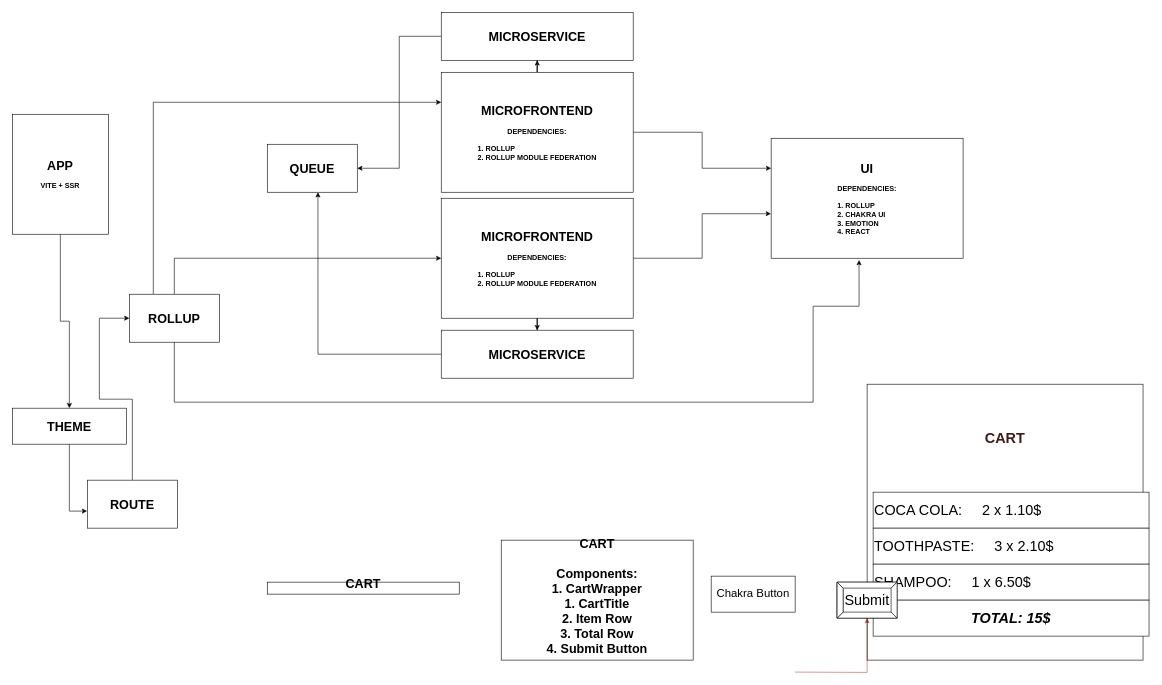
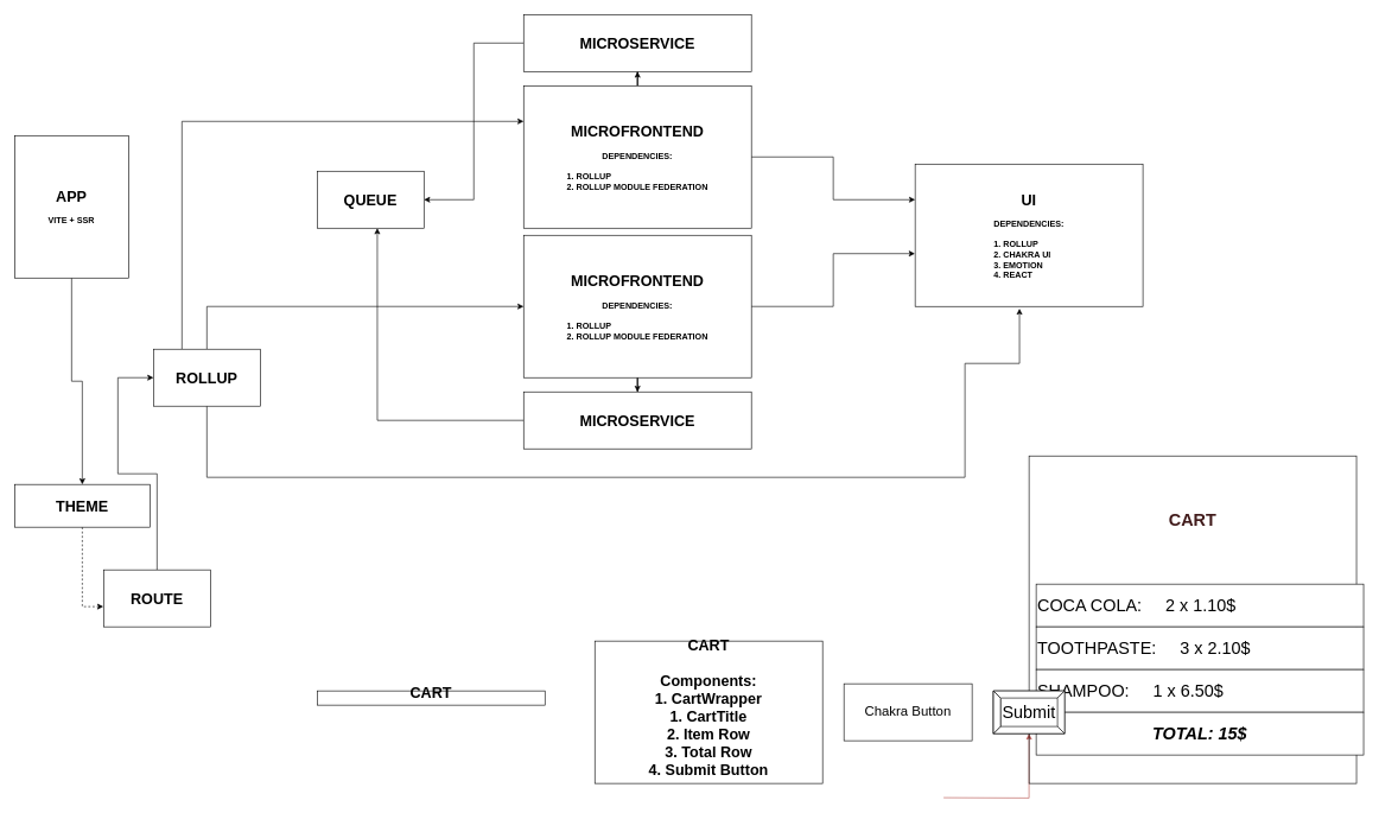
  <mxCell id="0" />
  <mxCell id="1" parent="0" />
  <mxCell id="2" style="edgeStyle=orthogonalEdgeStyle;rounded=0;orthogonalLoop=1;jettySize=auto;html=1;fontFamily=Helvetica;fontSize=19;fontColor=#000000;fillColor=#f8cecc;strokeColor=#b85450;" parent="1" target="19" edge="1"><mxGeometry relative="1" as="geometry"><mxPoint x="1325" y="1120" as="sourcePoint" /></mxGeometry></mxCell>
- <mxCell id="3" value="&lt;font style=&quot;font-size: 19px;&quot;&gt;Chakra Button&lt;/font&gt;" style="rounded=0;whiteSpace=wrap;html=1;" parent="1" vertex="1"><mxGeometry x="1185" y="960" width="140" height="60" as="geometry" /></mxCell>
+ <mxCell id="3" value="&lt;font style=&quot;font-size: 19px;&quot;&gt;Chakra Button&lt;/font&gt;" style="rounded=0;whiteSpace=wrap;html=1;" parent="1" vertex="1"><mxGeometry x="1185" y="960" width="180" height="80" as="geometry" /></mxCell>
  <mxCell id="4" style="edgeStyle=orthogonalEdgeStyle;rounded=0;orthogonalLoop=1;jettySize=auto;html=1;entryX=0;entryY=0.25;entryDx=0;entryDy=0;fontFamily=Helvetica;fontSize=19;fontColor=#411b1b;" parent="1" source="29" target="22" edge="1"><mxGeometry relative="1" as="geometry"><Array as="points"><mxPoint x="255" y="170" /></Array></mxGeometry></mxCell>
  <mxCell id="5" style="edgeStyle=orthogonalEdgeStyle;rounded=0;orthogonalLoop=1;jettySize=auto;html=1;fontFamily=Helvetica;fontSize=19;fontColor=#411b1b;exitX=0.5;exitY=0;exitDx=0;exitDy=0;" parent="1" source="29" target="10" edge="1"><mxGeometry relative="1" as="geometry"><Array as="points"><mxPoint x="290" y="430" /></Array></mxGeometry></mxCell>
  <mxCell id="6" style="edgeStyle=orthogonalEdgeStyle;rounded=0;orthogonalLoop=1;jettySize=auto;html=1;fontFamily=Helvetica;fontSize=19;fontColor=#411b1b;" parent="1" source="7" target="33" edge="1"><mxGeometry relative="1" as="geometry" /></mxCell>
  <mxCell id="7" value="&lt;b&gt;&lt;font style=&quot;font-size: 21px;&quot;&gt;APP&lt;/font&gt;&lt;br&gt;&lt;br&gt;VITE + SSR&lt;br&gt;&lt;/b&gt;" style="rounded=0;whiteSpace=wrap;html=1;" parent="1" vertex="1"><mxGeometry x="20" y="190" width="160" height="200" as="geometry" /></mxCell>
  <mxCell id="8" style="edgeStyle=orthogonalEdgeStyle;rounded=0;orthogonalLoop=1;jettySize=auto;html=1;entryX=0.5;entryY=0;entryDx=0;entryDy=0;fontFamily=Helvetica;fontSize=19;fontColor=#411b1b;" parent="1" source="10" target="26" edge="1"><mxGeometry relative="1" as="geometry" /></mxCell>
  <mxCell id="9" style="edgeStyle=orthogonalEdgeStyle;rounded=0;orthogonalLoop=1;jettySize=auto;html=1;entryX=-0.001;entryY=0.629;entryDx=0;entryDy=0;entryPerimeter=0;fontFamily=Helvetica;fontSize=19;fontColor=#411b1b;" parent="1" source="10" target="11" edge="1"><mxGeometry relative="1" as="geometry" /></mxCell>
  <mxCell id="10" value="&lt;b&gt;&lt;font style=&quot;font-size: 21px;&quot;&gt;MICROFRONTEND&lt;/font&gt;&lt;br&gt;&lt;/b&gt;&lt;br&gt;&lt;b&gt;DEPENDENCIES:&lt;br&gt;&lt;br&gt;&lt;div style=&quot;text-align: left;&quot;&gt;&lt;b style=&quot;background-color: initial;&quot;&gt;1. ROLLUP&lt;/b&gt;&lt;/div&gt;&lt;div style=&quot;text-align: left;&quot;&gt;&lt;b style=&quot;background-color: initial;&quot;&gt;2. ROLLUP MODULE&amp;nbsp;FEDERATION&lt;/b&gt;&lt;/div&gt;&lt;/b&gt;" style="rounded=0;whiteSpace=wrap;html=1;" parent="1" vertex="1"><mxGeometry x="735" y="330" width="320" height="200" as="geometry" /></mxCell>
  <mxCell id="11" value="&lt;div style=&quot;font-size: 21px;&quot;&gt;&lt;b style=&quot;background-color: initial;&quot;&gt;&lt;font style=&quot;font-size: 21px;&quot;&gt;UI&lt;/font&gt;&lt;/b&gt;&lt;/div&gt;&lt;div style=&quot;&quot;&gt;&lt;br&gt;&lt;/div&gt;&lt;b&gt;&lt;div style=&quot;&quot;&gt;&lt;b style=&quot;background-color: initial;&quot;&gt;DEPENDENCIES:&lt;/b&gt;&lt;/div&gt;&lt;div style=&quot;&quot;&gt;&lt;b style=&quot;background-color: initial;&quot;&gt;&lt;br&gt;&lt;/b&gt;&lt;/div&gt;&lt;div style=&quot;text-align: left;&quot;&gt;&lt;b style=&quot;background-color: initial;&quot;&gt;1. ROLLUP&lt;/b&gt;&lt;/div&gt;&lt;div style=&quot;text-align: left;&quot;&gt;&lt;b style=&quot;background-color: initial;&quot;&gt;2. CHAKRA UI&lt;/b&gt;&lt;/div&gt;&lt;div style=&quot;text-align: left;&quot;&gt;&lt;b style=&quot;background-color: initial;&quot;&gt;3. EMOTION&lt;/b&gt;&lt;/div&gt;&lt;div style=&quot;text-align: left;&quot;&gt;&lt;b style=&quot;background-color: initial;&quot;&gt;4. REACT&lt;/b&gt;&lt;/div&gt;&lt;/b&gt;" style="rounded=0;whiteSpace=wrap;html=1;align=center;" parent="1" vertex="1"><mxGeometry x="1285" y="230" width="320" height="200" as="geometry" /></mxCell>
  <mxCell id="12" value="&lt;div style=&quot;font-size: 21px;&quot;&gt;&lt;b&gt;CART&lt;/b&gt;&lt;/div&gt;&lt;div style=&quot;font-size: 21px;&quot;&gt;&lt;b&gt;&lt;br&gt;&lt;/b&gt;&lt;/div&gt;&lt;div style=&quot;font-size: 21px;&quot;&gt;&lt;b&gt;Components:&lt;/b&gt;&lt;/div&gt;&lt;div style=&quot;font-size: 21px;&quot;&gt;&lt;b&gt;1. CartWrapper&lt;/b&gt;&lt;/div&gt;&lt;div style=&quot;font-size: 21px;&quot;&gt;&lt;b&gt;1. CartTitle&lt;/b&gt;&lt;/div&gt;&lt;div style=&quot;font-size: 21px;&quot;&gt;&lt;b&gt;2. Item Row&lt;/b&gt;&lt;/div&gt;&lt;div style=&quot;font-size: 21px;&quot;&gt;&lt;b&gt;3. Total Row&lt;/b&gt;&lt;/div&gt;&lt;div style=&quot;font-size: 21px;&quot;&gt;&lt;b&gt;4. Submit Button&lt;/b&gt;&lt;/div&gt;&lt;span style=&quot;color: rgba(0, 0, 0, 0); font-family: monospace; font-size: 0px; text-align: start;&quot;&gt;%3CmxGraphModel%3E%3Croot%3E%3CmxCell%20id%3D%220%22%2F%3E%3CmxCell%20id%3D%221%22%20parent%3D%220%22%2F%3E%3CmxCell%20id%3D%222%22%20value%3D%22%26lt%3Bdiv%20style%3D%26quot%3Bfont-size%3A%2021px%3B%26quot%3B%26gt%3B%26lt%3Bb%20style%3D%26quot%3Bbackground-color%3A%20initial%3B%26quot%3B%26gt%3B%26lt%3Bfont%20style%3D%26quot%3Bfont-size%3A%2021px%3B%26quot%3B%26gt%3BUI%26lt%3B%2Ffont%26gt%3B%26lt%3B%2Fb%26gt%3B%26lt%3B%2Fdiv%26gt%3B%26lt%3Bdiv%20style%3D%26quot%3B%26quot%3B%26gt%3B%26lt%3Bbr%26gt%3B%26lt%3B%2Fdiv%26gt%3B%26lt%3Bb%26gt%3B%26lt%3Bdiv%20style%3D%26quot%3B%26quot%3B%26gt%3B%26lt%3Bb%20style%3D%26quot%3Bbackground-color%3A%20initial%3B%26quot%3B%26gt%3BDEPENDENCIES%3A%26lt%3B%2Fb%26gt%3B%26lt%3B%2Fdiv%26gt%3B%26lt%3Bdiv%20style%3D%26quot%3B%26quot%3B%26gt%3B%26lt%3Bb%20style%3D%26quot%3Bbackground-color%3A%20initial%3B%26quot%3B%26gt%3B%26lt%3Bbr%26gt%3B%26lt%3B%2Fb%26gt%3B%26lt%3B%2Fdiv%26gt%3B%26lt%3Bdiv%20style%3D%26quot%3Btext-align%3A%20left%3B%26quot%3B%26gt%3B%26lt%3Bb%20style%3D%26quot%3Bbackground-color%3A%20initial%3B%26quot%3B%26gt%3B1.%20ROLLUP%26lt%3B%2Fb%26gt%3B%26lt%3B%2Fdiv%26gt%3B%26lt%3Bdiv%20style%3D%26quot%3Btext-align%3A%20left%3B%26quot%3B%26gt%3B%26lt%3Bb%20style%3D%26quot%3Bbackground-color%3A%20initial%3B%26quot%3B%26gt%3B2.%20CHAKRA%20UI%26lt%3B%2Fb%26gt%3B%26lt%3B%2Fdiv%26gt%3B%26lt%3Bdiv%20style%3D%26quot%3Btext-align%3A%20left%3B%26quot%3B%26gt%3B%26lt%3Bb%20style%3D%26quot%3Bbackground-color%3A%20initial%3B%26quot%3B%26gt%3B3.%20EMOTION%26lt%3B%2Fb%26gt%3B%26lt%3B%2Fdiv%26gt%3B%26lt%3Bdiv%20style%3D%26quot%3Btext-align%3A%20left%3B%26quot%3B%26gt%3B%26lt%3Bb%20style%3D%26quot%3Bbackground-color%3A%20initial%3B%26quot%3B%26gt%3B4.%20REACT%26lt%3B%2Fb%26gt%3B%26lt%3B%2Fdiv%26gt%3B%26lt%3B%2Fb%26gt%3B%22%20style%3D%22rounded%3D0%3BwhiteSpace%3Dwrap%3Bhtml%3D1%3Balign%3Dcenter%3B%22%20vertex%3D%221%22%20parent%3D%221%22%3E%3CmxGeometry%20x%3D%22640%22%20y%3D%2280%22%20width%3D%22320%22%20height%3D%22200%22%20as%3D%22geometry%22%2F%3E%3C%2FmxCell%3E%3C%2Froot%3E%3C%2FmxGraphModel%3E&lt;/span&gt;" style="rounded=0;whiteSpace=wrap;html=1;align=center;" parent="1" vertex="1"><mxGeometry x="835" y="900" width="320" height="200" as="geometry" /></mxCell>
  <mxCell id="13" value="&lt;div style=&quot;font-size: 21px;&quot;&gt;&lt;b&gt;CART&lt;/b&gt;&lt;/div&gt;&lt;span style=&quot;color: rgba(0, 0, 0, 0); font-family: monospace; font-size: 0px; text-align: start;&quot;&gt;%3CmxGraphModel%3E%3Croot%3E%3CmxCell%20id%3D%220%22%2F%3E%3CmxCell%20id%3D%221%22%20parent%3D%220%22%2F%3E%3CmxCell%20id%3D%222%22%20value%3D%22%26lt%3Bdiv%20style%3D%26quot%3Bfont-size%3A%2021px%3B%26quot%3B%26gt%3B%26lt%3Bb%20style%3D%26quot%3Bbackground-color%3A%20initial%3B%26quot%3B%26gt%3B%26lt%3Bfont%20style%3D%26quot%3Bfont-size%3A%2021px%3B%26quot%3B%26gt%3BUI%26lt%3B%2Ffont%26gt%3B%26lt%3B%2Fb%26gt%3B%26lt%3B%2Fdiv%26gt%3B%26lt%3Bdiv%20style%3D%26quot%3B%26quot%3B%26gt%3B%26lt%3Bbr%26gt%3B%26lt%3B%2Fdiv%26gt%3B%26lt%3Bb%26gt%3B%26lt%3Bdiv%20style%3D%26quot%3B%26quot%3B%26gt%3B%26lt%3Bb%20style%3D%26quot%3Bbackground-color%3A%20initial%3B%26quot%3B%26gt%3BDEPENDENCIES%3A%26lt%3B%2Fb%26gt%3B%26lt%3B%2Fdiv%26gt%3B%26lt%3Bdiv%20style%3D%26quot%3B%26quot%3B%26gt%3B%26lt%3Bb%20style%3D%26quot%3Bbackground-color%3A%20initial%3B%26quot%3B%26gt%3B%26lt%3Bbr%26gt%3B%26lt%3B%2Fb%26gt%3B%26lt%3B%2Fdiv%26gt%3B%26lt%3Bdiv%20style%3D%26quot%3Btext-align%3A%20left%3B%26quot%3B%26gt%3B%26lt%3Bb%20style%3D%26quot%3Bbackground-color%3A%20initial%3B%26quot%3B%26gt%3B1.%20ROLLUP%26lt%3B%2Fb%26gt%3B%26lt%3B%2Fdiv%26gt%3B%26lt%3Bdiv%20style%3D%26quot%3Btext-align%3A%20left%3B%26quot%3B%26gt%3B%26lt%3Bb%20style%3D%26quot%3Bbackground-color%3A%20initial%3B%26quot%3B%26gt%3B2.%20CHAKRA%20UI%26lt%3B%2Fb%26gt%3B%26lt%3B%2Fdiv%26gt%3B%26lt%3Bdiv%20style%3D%26quot%3Btext-align%3A%20left%3B%26quot%3B%26gt%3B%26lt%3Bb%20style%3D%26quot%3Bbackground-color%3A%20initial%3B%26quot%3B%26gt%3B3.%20EMOTION%26lt%3B%2Fb%26gt%3B%26lt%3B%2Fdiv%26gt%3B%26lt%3Bdiv%20style%3D%26quot%3Btext-align%3A%20left%3B%26quot%3B%26gt%3B%26lt%3Bb%20style%3D%26quot%3Bbackground-color%3A%20initial%3B%26quot%3B%26gt%3B4.%20REACT%26lt%3B%2Fb%26gt%3B%26lt%3B%2Fdiv%26gt%3B%26lt%3B%2Fb%26gt%3B%22%20style%3D%22rounded%3D0%3BwhiteSpace%3Dwrap%3Bhtml%3D1%3Balign%3Dcenter%3B%22%20vertex%3D%221%22%20parent%3D%221%22%3E%3CmxGeometry%20x%3D%22640%22%20y%3D%2280%22%20width%3D%22320%22%20height%3D%22200%22%20as%3D%22geometry%22%2F%3E%3C%2FmxCell%3E%3C%2Froot%3E%3C%2FmxGraphModel%3E&lt;/span&gt;" style="rounded=0;whiteSpace=wrap;html=1;align=center;" parent="1" vertex="1"><mxGeometry x="445" y="970" width="320" height="20" as="geometry" /></mxCell>
  <mxCell id="14" value="&lt;p style=&quot;line-height: 120%;&quot;&gt;&lt;font color=&quot;#411b1b&quot; style=&quot;font-size: 24px;&quot;&gt;&lt;b style=&quot;&quot;&gt;CART&lt;/b&gt;&lt;/font&gt;&lt;/p&gt;&lt;p style=&quot;line-height: 120%;&quot;&gt;&lt;font color=&quot;#ffffff&quot; style=&quot;font-size: 24px;&quot;&gt;&lt;b&gt;&lt;br&gt;&lt;/b&gt;&lt;/font&gt;&lt;/p&gt;&lt;p style=&quot;line-height: 120%;&quot;&gt;&lt;font color=&quot;#ffffff&quot; style=&quot;font-size: 24px;&quot;&gt;&lt;b&gt;&lt;br&gt;&lt;/b&gt;&lt;/font&gt;&lt;/p&gt;&lt;p style=&quot;line-height: 120%;&quot;&gt;&lt;font color=&quot;#ffffff&quot; style=&quot;font-size: 24px;&quot;&gt;&lt;b&gt;&lt;br&gt;&lt;/b&gt;&lt;/font&gt;&lt;/p&gt;&lt;p style=&quot;line-height: 120%;&quot;&gt;&lt;font color=&quot;#ffffff&quot; style=&quot;font-size: 24px;&quot;&gt;&lt;b&gt;&lt;br&gt;&lt;/b&gt;&lt;/font&gt;&lt;/p&gt;&lt;p style=&quot;line-height: 120%;&quot;&gt;&lt;font color=&quot;#ffffff&quot; style=&quot;font-size: 24px;&quot;&gt;&lt;b&gt;&lt;br&gt;&lt;/b&gt;&lt;/font&gt;&lt;/p&gt;&lt;p style=&quot;line-height: 120%;&quot;&gt;&lt;font color=&quot;#ffffff&quot; style=&quot;font-size: 24px;&quot;&gt;&lt;b&gt;&lt;br&gt;&lt;/b&gt;&lt;/font&gt;&lt;/p&gt;&lt;p style=&quot;line-height: 120%;&quot;&gt;&lt;font color=&quot;#ffffff&quot; style=&quot;font-size: 24px;&quot;&gt;&lt;b&gt;&lt;br&gt;&lt;/b&gt;&lt;/font&gt;&lt;/p&gt;&lt;p style=&quot;line-height: 120%;&quot;&gt;&lt;font color=&quot;#ffffff&quot; style=&quot;font-size: 24px;&quot;&gt;&lt;b&gt;&lt;br&gt;&lt;/b&gt;&lt;/font&gt;&lt;/p&gt;&lt;p style=&quot;line-height: 120%;&quot;&gt;&lt;font color=&quot;#ffffff&quot; style=&quot;font-size: 24px;&quot;&gt;&lt;b&gt;&lt;br&gt;&lt;/b&gt;&lt;/font&gt;&lt;/p&gt;" style="whiteSpace=wrap;html=1;aspect=fixed;fontSize=12;fillColor=none;" parent="1" vertex="1"><mxGeometry x="1445" y="640" width="460" height="460" as="geometry" /></mxCell>
  <mxCell id="15" value="&lt;font color=&quot;#000000&quot;&gt;COCA COLA:&amp;nbsp; &amp;nbsp; &amp;nbsp;2 x 1.10$&lt;/font&gt;" style="rounded=0;whiteSpace=wrap;html=1;fontFamily=Helvetica;fontSize=24;fontColor=#FFFFFF;fillColor=#FFFFFF;align=left;" parent="1" vertex="1"><mxGeometry x="1455" y="820" width="460" height="60" as="geometry" /></mxCell>
  <mxCell id="16" value="&lt;font color=&quot;#000000&quot;&gt;TOOTHPASTE:&amp;nbsp; &amp;nbsp; &amp;nbsp;3 x 2.10$&lt;/font&gt;" style="rounded=0;whiteSpace=wrap;html=1;fontFamily=Helvetica;fontSize=24;fontColor=#FFFFFF;fillColor=#FFFFFF;align=left;" parent="1" vertex="1"><mxGeometry x="1455" y="880" width="460" height="60" as="geometry" /></mxCell>
  <mxCell id="17" value="&lt;font color=&quot;#000000&quot;&gt;SHAMPOO:&amp;nbsp; &amp;nbsp; &amp;nbsp;1 x 6.50$&lt;/font&gt;" style="rounded=0;whiteSpace=wrap;html=1;fontFamily=Helvetica;fontSize=24;fontColor=#FFFFFF;fillColor=#FFFFFF;align=left;" parent="1" vertex="1"><mxGeometry x="1455" y="940" width="460" height="60" as="geometry" /></mxCell>
  <mxCell id="18" value="&lt;font color=&quot;#000000&quot;&gt;&lt;b&gt;&lt;i&gt;TOTAL: 15$&lt;/i&gt;&lt;/b&gt;&lt;/font&gt;" style="rounded=0;whiteSpace=wrap;html=1;fontFamily=Helvetica;fontSize=24;fontColor=#FFFFFF;fillColor=#FFFFFF;align=center;" parent="1" vertex="1"><mxGeometry x="1455" y="1000" width="460" height="60" as="geometry" /></mxCell>
  <mxCell id="19" value="Submit" style="labelPosition=center;verticalLabelPosition=middle;align=center;html=1;shape=mxgraph.basic.button;dx=10;whiteSpace=wrap;fontFamily=Helvetica;fontSize=24;fontColor=#000000;fillColor=#FFFFFF;" parent="1" vertex="1"><mxGeometry x="1395" y="970" width="100" height="60" as="geometry" /></mxCell>
  <mxCell id="20" style="edgeStyle=orthogonalEdgeStyle;rounded=0;orthogonalLoop=1;jettySize=auto;html=1;entryX=0.5;entryY=1;entryDx=0;entryDy=0;fontFamily=Helvetica;fontSize=19;fontColor=#411b1b;" parent="1" source="22" target="24" edge="1"><mxGeometry relative="1" as="geometry" /></mxCell>
  <mxCell id="21" style="edgeStyle=orthogonalEdgeStyle;rounded=0;orthogonalLoop=1;jettySize=auto;html=1;entryX=0;entryY=0.25;entryDx=0;entryDy=0;fontFamily=Helvetica;fontSize=19;fontColor=#411b1b;" parent="1" source="22" target="11" edge="1"><mxGeometry relative="1" as="geometry" /></mxCell>
  <mxCell id="22" value="&lt;b&gt;&lt;font style=&quot;font-size: 21px;&quot;&gt;MICROFRONTEND&lt;/font&gt;&lt;br&gt;&lt;/b&gt;&lt;br&gt;&lt;b&gt;DEPENDENCIES:&lt;br&gt;&lt;br&gt;&lt;div style=&quot;text-align: left;&quot;&gt;&lt;b style=&quot;background-color: initial;&quot;&gt;1. ROLLUP&lt;/b&gt;&lt;/div&gt;&lt;div style=&quot;text-align: left;&quot;&gt;&lt;b style=&quot;background-color: initial;&quot;&gt;2. ROLLUP MODULE&amp;nbsp;FEDERATION&lt;/b&gt;&lt;/div&gt;&lt;/b&gt;" style="rounded=0;whiteSpace=wrap;html=1;" parent="1" vertex="1"><mxGeometry x="735" y="120" width="320" height="200" as="geometry" /></mxCell>
  <mxCell id="23" style="edgeStyle=orthogonalEdgeStyle;rounded=0;orthogonalLoop=1;jettySize=auto;html=1;entryX=1;entryY=0.5;entryDx=0;entryDy=0;fontFamily=Helvetica;fontSize=19;fontColor=#411b1b;" parent="1" source="24" target="27" edge="1"><mxGeometry relative="1" as="geometry" /></mxCell>
  <mxCell id="24" value="&lt;span style=&quot;font-size: 21px;&quot;&gt;&lt;b&gt;MICROSERVICE&lt;/b&gt;&lt;/span&gt;" style="rounded=0;whiteSpace=wrap;html=1;" parent="1" vertex="1"><mxGeometry x="735" y="20" width="320" height="80" as="geometry" /></mxCell>
  <mxCell id="25" style="rounded=0;orthogonalLoop=1;jettySize=auto;html=1;entryX=0.563;entryY=1;entryDx=0;entryDy=0;entryPerimeter=0;fontFamily=Helvetica;fontSize=19;fontColor=#411b1b;edgeStyle=orthogonalEdgeStyle;" parent="1" source="26" target="27" edge="1"><mxGeometry relative="1" as="geometry" /></mxCell>
  <mxCell id="26" value="&lt;span style=&quot;font-size: 21px;&quot;&gt;&lt;b&gt;MICROSERVICE&lt;/b&gt;&lt;/span&gt;" style="rounded=0;whiteSpace=wrap;html=1;" parent="1" vertex="1"><mxGeometry x="735" y="550" width="320" height="80" as="geometry" /></mxCell>
  <mxCell id="27" value="&lt;span style=&quot;font-size: 21px;&quot;&gt;&lt;b&gt;QUEUE&lt;/b&gt;&lt;/span&gt;" style="rounded=0;whiteSpace=wrap;html=1;" parent="1" vertex="1"><mxGeometry x="445" y="240" width="150" height="80" as="geometry" /></mxCell>
  <mxCell id="28" style="edgeStyle=orthogonalEdgeStyle;rounded=0;orthogonalLoop=1;jettySize=auto;html=1;entryX=0.458;entryY=1.015;entryDx=0;entryDy=0;entryPerimeter=0;fontFamily=Helvetica;fontSize=19;fontColor=#411b1b;" parent="1" source="29" target="11" edge="1"><mxGeometry relative="1" as="geometry"><Array as="points"><mxPoint x="290" y="670" /><mxPoint x="1355" y="670" /><mxPoint x="1355" y="510" /><mxPoint x="1432" y="510" /></Array></mxGeometry></mxCell>
  <mxCell id="29" value="&lt;span style=&quot;font-size: 21px;&quot;&gt;&lt;b&gt;ROLLUP&lt;/b&gt;&lt;/span&gt;" style="rounded=0;whiteSpace=wrap;html=1;" parent="1" vertex="1"><mxGeometry x="215" y="490" width="150" height="80" as="geometry" /></mxCell>
  <mxCell id="30" style="edgeStyle=orthogonalEdgeStyle;rounded=0;orthogonalLoop=1;jettySize=auto;html=1;fontFamily=Helvetica;fontSize=19;fontColor=#411b1b;" parent="1" source="31" edge="1"><mxGeometry relative="1" as="geometry"><mxPoint x="215" y="530" as="targetPoint" /><Array as="points"><mxPoint x="220" y="665" /><mxPoint x="165" y="665" /><mxPoint x="165" y="530" /></Array></mxGeometry></mxCell>
  <mxCell id="31" value="&lt;span style=&quot;font-size: 21px;&quot;&gt;&lt;b&gt;ROUTE&lt;/b&gt;&lt;/span&gt;" style="rounded=0;whiteSpace=wrap;html=1;" parent="1" vertex="1"><mxGeometry x="145" y="800" width="150" height="80" as="geometry" /></mxCell>
- <mxCell id="32" style="edgeStyle=orthogonalEdgeStyle;rounded=0;orthogonalLoop=1;jettySize=auto;html=1;entryX=-0.003;entryY=0.645;entryDx=0;entryDy=0;entryPerimeter=0;fontFamily=Helvetica;fontSize=19;fontColor=#411b1b;" parent="1" source="33" target="31" edge="1"><mxGeometry relative="1" as="geometry" /></mxCell>
+ <mxCell id="32" style="edgeStyle=orthogonalEdgeStyle;rounded=0;orthogonalLoop=1;jettySize=auto;html=1;entryX=-0.003;entryY=0.645;entryDx=0;entryDy=0;entryPerimeter=0;fontFamily=Helvetica;fontSize=19;fontColor=#411b1b;dashed=1;" parent="1" source="33" target="31" edge="1"><mxGeometry relative="1" as="geometry" /></mxCell>
  <mxCell id="33" value="&lt;div style=&quot;font-size: 21px;&quot;&gt;&lt;b&gt;THEME&lt;/b&gt;&lt;/div&gt;" style="rounded=0;whiteSpace=wrap;html=1;align=center;" parent="1" vertex="1"><mxGeometry x="20" y="680" width="190" height="60" as="geometry" /></mxCell>
